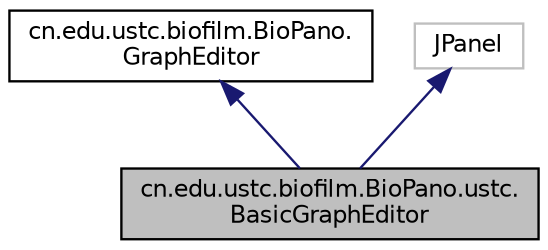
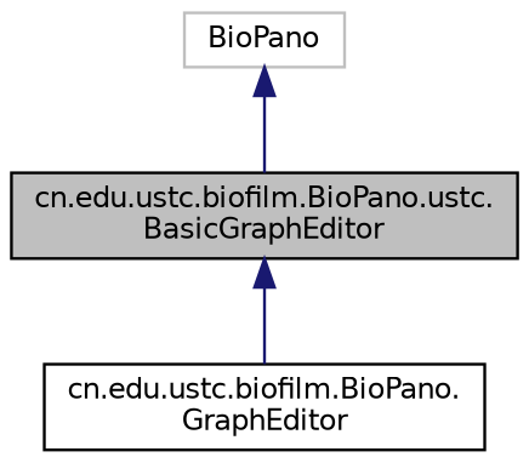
  digraph {
    node [color=black fillcolor=white fontname=Helvetica fontsize=10 shape=record style=filled]
    edge [color=midnightblue dir=back fontname=Helvetica fontsize=10 labelfontname=Helvetica labelfontsize=10 style=solid]
    n1 [fillcolor=grey75 fontcolor=black height=0.2 label="cn.edu.ustc.biofilm.BioPano.ustc.\lBasicGraphEditor" width=0.4]
    n2 [height=0.2 label="cn.edu.ustc.biofilm.BioPano.\lGraphEditor" width=0.4]
-   n3 [color=grey75 height=0.2 label=JPanel width=0.4]
-   n2 -> n1
+   n3 [color=grey75 height=0.2 label=BioPano width=0.4]
+   n1 -> n2
    n3 -> n1
  }
